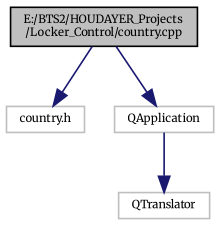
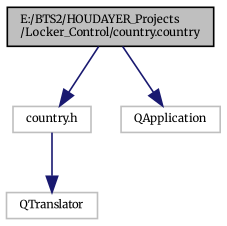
  digraph {
    fontname=Merriweather
    node [color=grey75 fontname=Merriweather fontsize=7 shape=record]
    edge [color=midnightblue fontname=Merriweather fontsize=7 labelfontname=Helvetica labelfontsize=7 style=solid]
-   n1 [color=black fillcolor=grey75 fontcolor=black height=0.2 label="E:/BTS2/HOUDAYER_Projects\l/Locker_Control/country.cpp" style=filled width=0.4]
+   n1 [color=black fillcolor=grey75 fontcolor=black height=0.2 label="E:/BTS2/HOUDAYER_Projects\l/Locker_Control/country.country" style=filled width=0.4]
    n2 [height=0.2 label="country.h" width=0.4]
    n3 [height=0.2 label=QApplication width=0.4]
    n4 [height=0.2 label=QTranslator width=0.4]
    n1 -> n2
    n1 -> n3
-   n3 -> n4
+   n2 -> n4
  }
